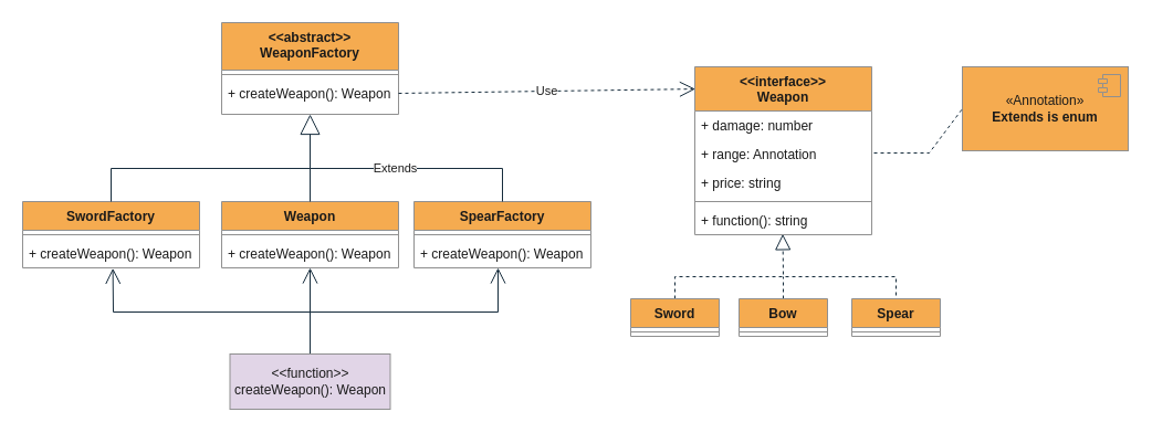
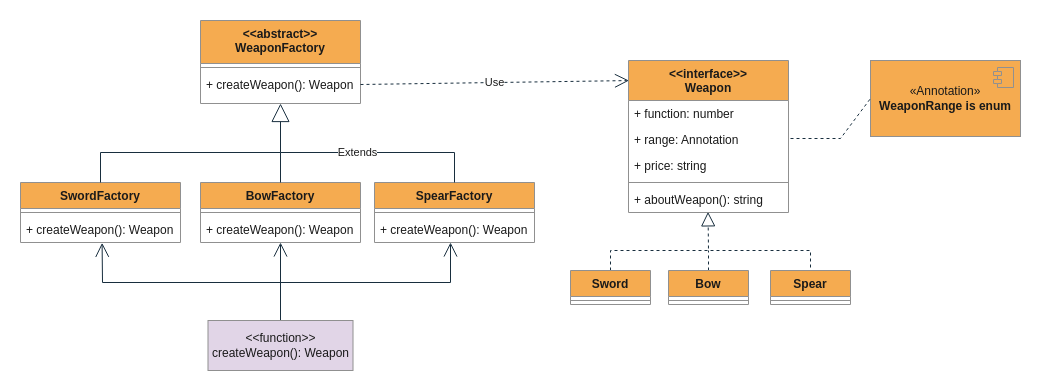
  <mxCell id="0" />
  <mxCell id="1" parent="0" />
  <mxCell id="2" value="&lt;&lt;abstract&gt;&gt;&#10;WeaponFactory" style="swimlane;fontStyle=1;align=center;verticalAlign=top;childLayout=stackLayout;horizontal=1;startSize=43;horizontalStack=0;resizeParent=1;resizeLast=0;collapsible=1;marginBottom=0;rounded=0;shadow=0;strokeWidth=1;labelBackgroundColor=none;fillColor=#F5AB50;strokeColor=#909090;fontColor=#1A1A1A;" parent="1" vertex="1"><mxGeometry x="200" y="20" width="160" height="83" as="geometry"><mxRectangle x="230" y="140" width="160" height="26" as="alternateBounds" /></mxGeometry></mxCell>
  <mxCell id="3" value="" style="line;html=1;strokeWidth=1;align=left;verticalAlign=middle;spacingTop=-1;spacingLeft=3;spacingRight=3;rotatable=0;labelPosition=right;points=[];portConstraint=eastwest;labelBackgroundColor=none;fillColor=#F5AB50;strokeColor=#909090;fontColor=#1A1A1A;" parent="2" vertex="1"><mxGeometry y="43" width="160" height="8" as="geometry" /></mxCell>
  <mxCell id="4" value="+ createWeapon(): Weapon" style="text;align=left;verticalAlign=top;spacingLeft=4;spacingRight=4;overflow=hidden;rotatable=0;points=[[0,0.5],[1,0.5]];portConstraint=eastwest;labelBackgroundColor=none;fontColor=#1A1A1A;" parent="2" vertex="1"><mxGeometry y="51" width="160" height="26" as="geometry" /></mxCell>
  <mxCell id="5" value="&lt;&lt;interface&gt;&gt;&#10;Weapon" style="swimlane;fontStyle=1;align=center;verticalAlign=top;childLayout=stackLayout;horizontal=1;startSize=40;horizontalStack=0;resizeParent=1;resizeLast=0;collapsible=1;marginBottom=0;rounded=0;shadow=0;strokeWidth=1;fillColor=#F5AB50;strokeColor=#909090;labelBackgroundColor=none;fontColor=#1A1A1A;" parent="1" vertex="1"><mxGeometry x="628" y="60" width="160" height="152" as="geometry"><mxRectangle x="550" y="140" width="160" height="26" as="alternateBounds" /></mxGeometry></mxCell>
- <mxCell id="6" value="+ damage: number" style="text;align=left;verticalAlign=top;spacingLeft=4;spacingRight=4;overflow=hidden;rotatable=0;points=[[0,0.5],[1,0.5]];portConstraint=eastwest;labelBackgroundColor=none;fontColor=#1A1A1A;" parent="5" vertex="1"><mxGeometry y="40" width="160" height="26" as="geometry" /></mxCell>
+ <mxCell id="6" value="+ function: number" style="text;align=left;verticalAlign=top;spacingLeft=4;spacingRight=4;overflow=hidden;rotatable=0;points=[[0,0.5],[1,0.5]];portConstraint=eastwest;labelBackgroundColor=none;fontColor=#1A1A1A;" parent="5" vertex="1"><mxGeometry y="40" width="160" height="26" as="geometry" /></mxCell>
  <mxCell id="7" value="+ range: Annotation&#10;" style="text;align=left;verticalAlign=top;spacingLeft=4;spacingRight=4;overflow=hidden;rotatable=0;points=[[0,0.5],[1,0.5]];portConstraint=eastwest;rounded=0;shadow=0;html=0;labelBackgroundColor=none;fontColor=#1A1A1A;" parent="5" vertex="1"><mxGeometry y="66" width="160" height="26" as="geometry" /></mxCell>
  <mxCell id="8" value="+ price: string" style="text;align=left;verticalAlign=top;spacingLeft=4;spacingRight=4;overflow=hidden;rotatable=0;points=[[0,0.5],[1,0.5]];portConstraint=eastwest;rounded=0;shadow=0;html=0;labelBackgroundColor=none;fontColor=#1A1A1A;" parent="5" vertex="1"><mxGeometry y="92" width="160" height="26" as="geometry" /></mxCell>
  <mxCell id="9" value="" style="line;html=1;strokeWidth=1;align=left;verticalAlign=middle;spacingTop=-1;spacingLeft=3;spacingRight=3;rotatable=0;labelPosition=right;points=[];portConstraint=eastwest;labelBackgroundColor=none;fillColor=#F5AB50;strokeColor=#909090;fontColor=#1A1A1A;" parent="5" vertex="1"><mxGeometry y="118" width="160" height="8" as="geometry" /></mxCell>
- <mxCell id="10" value="+ function(): string" style="text;align=left;verticalAlign=top;spacingLeft=4;spacingRight=4;overflow=hidden;rotatable=0;points=[[0,0.5],[1,0.5]];portConstraint=eastwest;labelBackgroundColor=none;fontColor=#1A1A1A;" parent="5" vertex="1"><mxGeometry y="126" width="160" height="26" as="geometry" /></mxCell>
+ <mxCell id="10" value="+ aboutWeapon(): string" style="text;align=left;verticalAlign=top;spacingLeft=4;spacingRight=4;overflow=hidden;rotatable=0;points=[[0,0.5],[1,0.5]];portConstraint=eastwest;labelBackgroundColor=none;fontColor=#1A1A1A;" parent="5" vertex="1"><mxGeometry y="126" width="160" height="26" as="geometry" /></mxCell>
  <mxCell id="11" style="edgeStyle=orthogonalEdgeStyle;rounded=0;orthogonalLoop=1;jettySize=auto;html=1;exitX=1;exitY=0.5;exitDx=0;exitDy=0;labelBackgroundColor=none;strokeColor=#182E3E;fontColor=default;" edge="1" parent="5" source="7" target="7"><mxGeometry relative="1" as="geometry" /></mxCell>
- <mxCell id="12" value="«Annotation»&lt;br&gt;&lt;b&gt;Extends is enum&lt;/b&gt;" style="html=1;dropTarget=0;whiteSpace=wrap;labelBackgroundColor=none;fillColor=#F5AB50;strokeColor=#909090;fontColor=#1A1A1A;" vertex="1" parent="1"><mxGeometry x="870" y="60" width="150" height="76" as="geometry" /></mxCell>
+ <mxCell id="12" value="«Annotation»&lt;br&gt;&lt;b&gt;WeaponRange is enum&lt;/b&gt;" style="html=1;dropTarget=0;whiteSpace=wrap;labelBackgroundColor=none;fillColor=#F5AB50;strokeColor=#909090;fontColor=#1A1A1A;" vertex="1" parent="1"><mxGeometry x="870" y="60" width="150" height="76" as="geometry" /></mxCell>
  <mxCell id="13" value="" style="shape=module;jettyWidth=8;jettyHeight=4;labelBackgroundColor=none;fillColor=#F5AB50;strokeColor=#909090;fontColor=#1A1A1A;" vertex="1" parent="12"><mxGeometry x="1" width="20" height="20" relative="1" as="geometry"><mxPoint x="-27" y="7" as="offset" /></mxGeometry></mxCell>
  <mxCell id="14" value="" style="endArrow=none;dashed=1;html=1;rounded=0;entryX=0;entryY=0.5;entryDx=0;entryDy=0;labelBackgroundColor=none;strokeColor=#182E3E;fontColor=default;" edge="1" parent="1" target="12"><mxGeometry width="50" height="50" relative="1" as="geometry"><mxPoint x="790" y="138" as="sourcePoint" /><mxPoint x="560" y="220" as="targetPoint" /><Array as="points"><mxPoint x="840" y="138" /></Array></mxGeometry></mxCell>
  <mxCell id="15" style="edgeStyle=orthogonalEdgeStyle;rounded=0;orthogonalLoop=1;jettySize=auto;html=1;exitX=0.5;exitY=1;exitDx=0;exitDy=0;strokeColor=#182E3E;fontColor=#1A1A1A;" edge="1" parent="1"><mxGeometry relative="1" as="geometry"><mxPoint x="810" y="320" as="sourcePoint" /><mxPoint x="810" y="320" as="targetPoint" /></mxGeometry></mxCell>
  <mxCell id="16" value="" style="endArrow=block;dashed=1;endFill=0;endSize=12;html=1;rounded=0;strokeColor=#182E3E;fontColor=#1A1A1A;entryX=0.497;entryY=0.976;entryDx=0;entryDy=0;entryPerimeter=0;exitX=0.5;exitY=0;exitDx=0;exitDy=0;" edge="1" parent="1" target="10"><mxGeometry width="160" relative="1" as="geometry"><mxPoint x="610" y="270" as="sourcePoint" /><mxPoint x="650" y="240" as="targetPoint" /><Array as="points"><mxPoint x="610" y="250" /><mxPoint x="708" y="250" /></Array></mxGeometry></mxCell>
  <mxCell id="17" value="" style="endArrow=none;dashed=1;html=1;rounded=0;strokeColor=#182E3E;fontColor=#1A1A1A;entryX=0.5;entryY=0;entryDx=0;entryDy=0;" edge="1" parent="1"><mxGeometry width="50" height="50" relative="1" as="geometry"><mxPoint x="710" y="250" as="sourcePoint" /><mxPoint x="810" y="270" as="targetPoint" /><Array as="points"><mxPoint x="810" y="250" /></Array></mxGeometry></mxCell>
  <mxCell id="18" value="" style="endArrow=none;dashed=1;html=1;rounded=0;strokeColor=#182E3E;fontColor=#1A1A1A;exitX=0.5;exitY=0;exitDx=0;exitDy=0;" edge="1" parent="1"><mxGeometry width="50" height="50" relative="1" as="geometry"><mxPoint x="708" y="270" as="sourcePoint" /><mxPoint x="708" y="250" as="targetPoint" /></mxGeometry></mxCell>
  <mxCell id="19" value="SwordFactory" style="swimlane;fontStyle=1;align=center;verticalAlign=top;childLayout=stackLayout;horizontal=1;startSize=26;horizontalStack=0;resizeParent=1;resizeParentMax=0;resizeLast=0;collapsible=1;marginBottom=0;whiteSpace=wrap;html=1;strokeColor=#909090;fontColor=#1A1A1A;fillColor=#F5AB50;" vertex="1" parent="1"><mxGeometry x="20" y="182" width="160" height="60" as="geometry" /></mxCell>
  <mxCell id="20" value="" style="line;strokeWidth=1;fillColor=none;align=left;verticalAlign=middle;spacingTop=-1;spacingLeft=3;spacingRight=3;rotatable=0;labelPosition=right;points=[];portConstraint=eastwest;strokeColor=inherit;fontColor=#1A1A1A;" vertex="1" parent="19"><mxGeometry y="26" width="160" height="8" as="geometry" /></mxCell>
  <mxCell id="21" value="+ createWeapon(): Weapon" style="text;strokeColor=none;fillColor=none;align=left;verticalAlign=top;spacingLeft=4;spacingRight=4;overflow=hidden;rotatable=0;points=[[0,0.5],[1,0.5]];portConstraint=eastwest;whiteSpace=wrap;html=1;fontColor=#1A1A1A;" vertex="1" parent="19"><mxGeometry y="34" width="160" height="26" as="geometry" /></mxCell>
- <mxCell id="22" value="Weapon" style="swimlane;fontStyle=1;align=center;verticalAlign=top;childLayout=stackLayout;horizontal=1;startSize=26;horizontalStack=0;resizeParent=1;resizeParentMax=0;resizeLast=0;collapsible=1;marginBottom=0;whiteSpace=wrap;html=1;strokeColor=#909090;fontColor=#1A1A1A;fillColor=#F5AB50;" vertex="1" parent="1"><mxGeometry x="200" y="182" width="160" height="60" as="geometry" /></mxCell>
+ <mxCell id="22" value="BowFactory" style="swimlane;fontStyle=1;align=center;verticalAlign=top;childLayout=stackLayout;horizontal=1;startSize=26;horizontalStack=0;resizeParent=1;resizeParentMax=0;resizeLast=0;collapsible=1;marginBottom=0;whiteSpace=wrap;html=1;strokeColor=#909090;fontColor=#1A1A1A;fillColor=#F5AB50;" vertex="1" parent="1"><mxGeometry x="200" y="182" width="160" height="60" as="geometry" /></mxCell>
  <mxCell id="23" value="" style="line;strokeWidth=1;fillColor=none;align=left;verticalAlign=middle;spacingTop=-1;spacingLeft=3;spacingRight=3;rotatable=0;labelPosition=right;points=[];portConstraint=eastwest;strokeColor=inherit;fontColor=#1A1A1A;" vertex="1" parent="22"><mxGeometry y="26" width="160" height="8" as="geometry" /></mxCell>
  <mxCell id="24" value="+ createWeapon(): Weapon" style="text;strokeColor=none;fillColor=none;align=left;verticalAlign=top;spacingLeft=4;spacingRight=4;overflow=hidden;rotatable=0;points=[[0,0.5],[1,0.5]];portConstraint=eastwest;whiteSpace=wrap;html=1;fontColor=#1A1A1A;" vertex="1" parent="22"><mxGeometry y="34" width="160" height="26" as="geometry" /></mxCell>
  <mxCell id="25" value="SpearFactory" style="swimlane;fontStyle=1;align=center;verticalAlign=top;childLayout=stackLayout;horizontal=1;startSize=26;horizontalStack=0;resizeParent=1;resizeParentMax=0;resizeLast=0;collapsible=1;marginBottom=0;whiteSpace=wrap;html=1;strokeColor=#909090;fontColor=#1A1A1A;fillColor=#F5AB50;" vertex="1" parent="1"><mxGeometry x="374" y="182" width="160" height="60" as="geometry" /></mxCell>
  <mxCell id="26" value="" style="line;strokeWidth=1;fillColor=none;align=left;verticalAlign=middle;spacingTop=-1;spacingLeft=3;spacingRight=3;rotatable=0;labelPosition=right;points=[];portConstraint=eastwest;strokeColor=inherit;fontColor=#1A1A1A;" vertex="1" parent="25"><mxGeometry y="26" width="160" height="8" as="geometry" /></mxCell>
  <mxCell id="27" value="+ createWeapon(): Weapon" style="text;strokeColor=none;fillColor=none;align=left;verticalAlign=top;spacingLeft=4;spacingRight=4;overflow=hidden;rotatable=0;points=[[0,0.5],[1,0.5]];portConstraint=eastwest;whiteSpace=wrap;html=1;fontColor=#1A1A1A;" vertex="1" parent="25"><mxGeometry y="34" width="160" height="26" as="geometry" /></mxCell>
  <mxCell id="28" value="Extends" style="endArrow=block;endSize=16;endFill=0;html=1;rounded=0;strokeColor=#182E3E;fontColor=#1A1A1A;exitX=0.5;exitY=0;exitDx=0;exitDy=0;entryX=0.5;entryY=1;entryDx=0;entryDy=0;" edge="1" parent="1" source="25" target="2"><mxGeometry width="160" relative="1" as="geometry"><mxPoint x="460" y="152" as="sourcePoint" /><mxPoint x="620" y="152" as="targetPoint" /><Array as="points"><mxPoint x="454" y="152" /><mxPoint x="280" y="152" /></Array></mxGeometry></mxCell>
  <mxCell id="29" value="" style="endArrow=none;html=1;rounded=0;strokeColor=#182E3E;fontColor=#1A1A1A;exitX=0.5;exitY=0;exitDx=0;exitDy=0;" edge="1" parent="1" source="19"><mxGeometry width="50" height="50" relative="1" as="geometry"><mxPoint x="510" y="182" as="sourcePoint" /><mxPoint x="280" y="152" as="targetPoint" /><Array as="points"><mxPoint x="100" y="152" /></Array></mxGeometry></mxCell>
  <mxCell id="30" value="" style="endArrow=none;html=1;rounded=0;strokeColor=#182E3E;fontColor=#1A1A1A;" edge="1" parent="1" source="22"><mxGeometry width="50" height="50" relative="1" as="geometry"><mxPoint x="510" y="182" as="sourcePoint" /><mxPoint x="280" y="152" as="targetPoint" /></mxGeometry></mxCell>
  <mxCell id="31" value="Use" style="endArrow=open;endSize=12;dashed=1;html=1;rounded=0;strokeColor=#182E3E;fontColor=#1A1A1A;exitX=1;exitY=0.5;exitDx=0;exitDy=0;entryX=0.003;entryY=0.132;entryDx=0;entryDy=0;entryPerimeter=0;" edge="1" parent="1" source="4" target="5"><mxGeometry width="160" relative="1" as="geometry"><mxPoint x="460" y="230" as="sourcePoint" /><mxPoint x="620" y="230" as="targetPoint" /></mxGeometry></mxCell>
  <mxCell id="32" value="" style="endArrow=open;endFill=1;endSize=12;html=1;rounded=0;strokeColor=#182E3E;fontColor=#1A1A1A;exitX=0.5;exitY=0;exitDx=0;exitDy=0;" edge="1" parent="1"><mxGeometry width="160" relative="1" as="geometry"><mxPoint x="280" y="322" as="sourcePoint" /><mxPoint x="450" y="242" as="targetPoint" /><Array as="points"><mxPoint x="280" y="282" /><mxPoint x="450" y="282" /></Array></mxGeometry></mxCell>
  <mxCell id="33" value="" style="endArrow=open;endFill=1;endSize=12;html=1;rounded=0;strokeColor=#182E3E;fontColor=#1A1A1A;exitX=0.5;exitY=0;exitDx=0;exitDy=0;entryX=0.51;entryY=1.013;entryDx=0;entryDy=0;entryPerimeter=0;" edge="1" parent="1" target="21"><mxGeometry width="160" relative="1" as="geometry"><mxPoint x="280" y="322" as="sourcePoint" /><mxPoint x="460" y="252" as="targetPoint" /><Array as="points"><mxPoint x="280" y="282" /><mxPoint x="102" y="282" /></Array></mxGeometry></mxCell>
  <mxCell id="34" value="" style="endArrow=open;endFill=1;endSize=12;html=1;rounded=0;strokeColor=#182E3E;fontColor=#1A1A1A;exitX=0.5;exitY=0;exitDx=0;exitDy=0;" edge="1" parent="1" target="24"><mxGeometry width="160" relative="1" as="geometry"><mxPoint x="280" y="322" as="sourcePoint" /><mxPoint x="380" y="232" as="targetPoint" /></mxGeometry></mxCell>
  <mxCell id="35" value="&amp;lt;&amp;lt;function&amp;gt;&amp;gt;&lt;br&gt;createWeapon(): Weapon" style="html=1;whiteSpace=wrap;strokeColor=#909090;fontColor=#1A1A1A;fillColor=#e1d5e7;" vertex="1" parent="1"><mxGeometry x="207.5" y="320" width="145" height="50" as="geometry" /></mxCell>
  <mxCell id="36" value="Sword" style="swimlane;fontStyle=1;align=center;verticalAlign=top;childLayout=stackLayout;horizontal=1;startSize=26;horizontalStack=0;resizeParent=1;resizeParentMax=0;resizeLast=0;collapsible=1;marginBottom=0;whiteSpace=wrap;html=1;strokeColor=#909090;fontColor=#1A1A1A;fillColor=#F5AB50;" vertex="1" parent="1"><mxGeometry x="570" y="270" width="80" height="34" as="geometry" /></mxCell>
  <mxCell id="37" value="" style="line;strokeWidth=1;fillColor=none;align=left;verticalAlign=middle;spacingTop=-1;spacingLeft=3;spacingRight=3;rotatable=0;labelPosition=right;points=[];portConstraint=eastwest;strokeColor=inherit;fontColor=#1A1A1A;" vertex="1" parent="36"><mxGeometry y="26" width="80" height="8" as="geometry" /></mxCell>
  <mxCell id="38" value="Bow" style="swimlane;fontStyle=1;align=center;verticalAlign=top;childLayout=stackLayout;horizontal=1;startSize=26;horizontalStack=0;resizeParent=1;resizeParentMax=0;resizeLast=0;collapsible=1;marginBottom=0;whiteSpace=wrap;html=1;strokeColor=#909090;fontColor=#1A1A1A;fillColor=#F5AB50;" vertex="1" parent="1"><mxGeometry x="668" y="270" width="80" height="34" as="geometry" /></mxCell>
  <mxCell id="39" value="" style="line;strokeWidth=1;fillColor=none;align=left;verticalAlign=middle;spacingTop=-1;spacingLeft=3;spacingRight=3;rotatable=0;labelPosition=right;points=[];portConstraint=eastwest;strokeColor=inherit;fontColor=#1A1A1A;" vertex="1" parent="38"><mxGeometry y="26" width="80" height="8" as="geometry" /></mxCell>
  <mxCell id="40" value="Spear" style="swimlane;fontStyle=1;align=center;verticalAlign=top;childLayout=stackLayout;horizontal=1;startSize=26;horizontalStack=0;resizeParent=1;resizeParentMax=0;resizeLast=0;collapsible=1;marginBottom=0;whiteSpace=wrap;html=1;strokeColor=#909090;fontColor=#1A1A1A;fillColor=#F5AB50;" vertex="1" parent="1"><mxGeometry x="770" y="270" width="80" height="34" as="geometry" /></mxCell>
  <mxCell id="41" value="" style="line;strokeWidth=1;fillColor=none;align=left;verticalAlign=middle;spacingTop=-1;spacingLeft=3;spacingRight=3;rotatable=0;labelPosition=right;points=[];portConstraint=eastwest;strokeColor=inherit;fontColor=#1A1A1A;" vertex="1" parent="40"><mxGeometry y="26" width="80" height="8" as="geometry" /></mxCell>
